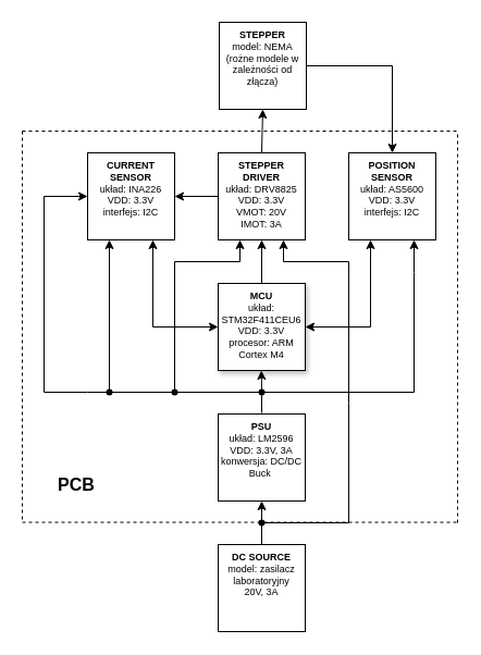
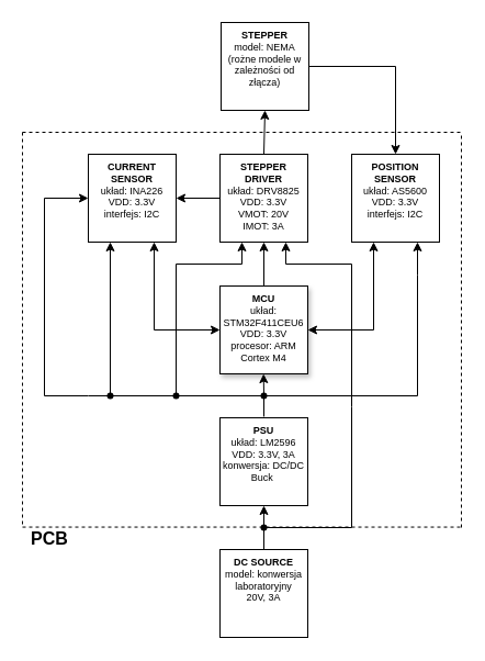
  <mxCell id="0" />
  <mxCell id="1" parent="0" />
  <mxCell id="2" value="&lt;div&gt;&lt;b&gt;MCU&lt;/b&gt;&lt;/div&gt;&lt;div&gt;układ: STM32F411CEU6&lt;/div&gt;&lt;div&gt;VDD: 3.3V&lt;/div&gt;&lt;div&gt;procesor: ARM Cortex M4&lt;/div&gt;" style="rounded=0;whiteSpace=wrap;html=1;glass=0;shadow=1;fontSize=9;align=center;verticalAlign=top;" vertex="1" parent="1"><mxGeometry x="200" y="260" width="80" height="80" as="geometry" /></mxCell>
  <mxCell id="3" value="&lt;div&gt;&lt;b&gt;STEPPER DRIVER&lt;/b&gt;&lt;/div&gt;&lt;div&gt;układ: DRV8825&lt;/div&gt;&lt;div&gt;VDD: 3.3V&lt;/div&gt;&lt;div&gt;VMOT: 20V&lt;/div&gt;&lt;div&gt;IMOT: 3A&lt;/div&gt;" style="rounded=0;whiteSpace=wrap;html=1;fontSize=9;align=center;verticalAlign=top;" vertex="1" parent="1"><mxGeometry x="200" y="140" width="80" height="80" as="geometry" /></mxCell>
  <mxCell id="4" value="&lt;div&gt;&lt;b&gt;POSITION SENSOR&lt;/b&gt;&lt;/div&gt;&lt;div&gt;układ: AS5600&lt;/div&gt;&lt;div&gt;VDD: 3.3V&lt;/div&gt;&lt;div&gt;interfejs: I2C&lt;/div&gt;" style="rounded=0;whiteSpace=wrap;html=1;fontSize=9;align=center;verticalAlign=top;" vertex="1" parent="1"><mxGeometry x="320" y="140" width="80" height="80" as="geometry" /></mxCell>
  <mxCell id="5" value="&lt;div&gt;&lt;b&gt;PSU&lt;/b&gt;&lt;/div&gt;&lt;div&gt;układ: LM2596&lt;/div&gt;&lt;div&gt;VDD: 3.3V, 3A&lt;/div&gt;&lt;div&gt;konwersja: DC/DC Buck&amp;nbsp;&lt;/div&gt;&lt;div&gt;&lt;br&gt;&lt;/div&gt;" style="rounded=0;whiteSpace=wrap;html=1;fontSize=9;align=center;verticalAlign=top;" vertex="1" parent="1"><mxGeometry x="200" y="380" width="80" height="80" as="geometry" /></mxCell>
  <mxCell id="6" value="" style="endArrow=none;html=1;rounded=0;exitX=0.5;exitY=0;exitDx=0;exitDy=0;fontSize=9;align=center;verticalAlign=top;" edge="1" parent="1" source="5"><mxGeometry width="50" height="50" relative="1" as="geometry"><mxPoint x="310" y="340" as="sourcePoint" /><mxPoint x="240" y="380" as="targetPoint" /></mxGeometry></mxCell>
  <mxCell id="7" value="" style="endArrow=none;html=1;rounded=0;fontSize=9;align=center;verticalAlign=top;" edge="1" parent="1"><mxGeometry width="50" height="50" relative="1" as="geometry"><mxPoint x="240" y="360" as="sourcePoint" /><mxPoint x="380" y="360" as="targetPoint" /></mxGeometry></mxCell>
  <mxCell id="8" value="" style="endArrow=none;html=1;rounded=0;fontSize=9;align=center;verticalAlign=top;" edge="1" parent="1" source="33"><mxGeometry width="50" height="50" relative="1" as="geometry"><mxPoint x="240" y="380" as="sourcePoint" /><mxPoint x="80" y="360" as="targetPoint" /></mxGeometry></mxCell>
  <mxCell id="9" value="" style="endArrow=classic;html=1;rounded=0;entryX=0.5;entryY=1;entryDx=0;entryDy=0;fontSize=9;align=center;verticalAlign=top;" edge="1" parent="1" source="39"><mxGeometry width="50" height="50" relative="1" as="geometry"><mxPoint x="239.71" y="380" as="sourcePoint" /><mxPoint x="239.71" y="340" as="targetPoint" /></mxGeometry></mxCell>
  <mxCell id="10" value="&lt;div&gt;&lt;b&gt;CURRENT SENSOR&lt;/b&gt;&lt;/div&gt;&lt;div&gt;układ: INA226&lt;/div&gt;&lt;div&gt;VDD: 3.3V&lt;/div&gt;&lt;div&gt;interfejs: I2C&lt;/div&gt;" style="whiteSpace=wrap;html=1;aspect=fixed;fontSize=9;align=center;verticalAlign=top;" vertex="1" parent="1"><mxGeometry x="80" y="140" width="80" height="80" as="geometry" /></mxCell>
  <mxCell id="11" value="" style="endArrow=none;html=1;rounded=0;fontSize=9;align=center;verticalAlign=top;" edge="1" parent="1"><mxGeometry width="50" height="50" relative="1" as="geometry"><mxPoint x="40" y="360" as="sourcePoint" /><mxPoint x="80" y="360" as="targetPoint" /></mxGeometry></mxCell>
  <mxCell id="12" value="" style="endArrow=none;html=1;rounded=0;fontSize=9;align=center;verticalAlign=top;" edge="1" parent="1"><mxGeometry width="50" height="50" relative="1" as="geometry"><mxPoint x="40" y="360" as="sourcePoint" /><mxPoint x="40" y="180" as="targetPoint" /></mxGeometry></mxCell>
  <mxCell id="13" value="" style="endArrow=classic;html=1;rounded=0;entryX=0;entryY=0.5;entryDx=0;entryDy=0;fontSize=9;align=center;verticalAlign=top;" edge="1" parent="1" target="10"><mxGeometry width="50" height="50" relative="1" as="geometry"><mxPoint x="40" y="180" as="sourcePoint" /><mxPoint x="10" y="130" as="targetPoint" /></mxGeometry></mxCell>
  <mxCell id="14" value="&lt;div&gt;&lt;b&gt;STEPPER&lt;/b&gt;&lt;/div&gt;&lt;div&gt;model: NEMA (rożne modele w zależności od złącza)&lt;/div&gt;" style="rounded=0;whiteSpace=wrap;html=1;fontSize=9;align=center;verticalAlign=top;" vertex="1" parent="1"><mxGeometry x="201" y="20" width="80" height="80" as="geometry" /></mxCell>
- <mxCell id="15" value="&lt;div&gt;&lt;b&gt;DC SOURCE&lt;/b&gt;&lt;/div&gt;&lt;div&gt;model: zasilacz laboratoryjny&lt;/div&gt;&lt;div&gt;20V, 3A&lt;/div&gt;" style="rounded=0;whiteSpace=wrap;html=1;fontSize=9;align=center;verticalAlign=top;" vertex="1" parent="1"><mxGeometry x="200" y="500" width="80" height="80" as="geometry" /></mxCell>
+ <mxCell id="15" value="&lt;div&gt;&lt;b&gt;DC SOURCE&lt;/b&gt;&lt;/div&gt;&lt;div&gt;model: konwersja laboratoryjny&lt;/div&gt;&lt;div&gt;20V, 3A&lt;/div&gt;" style="rounded=0;whiteSpace=wrap;html=1;fontSize=9;align=center;verticalAlign=top;" vertex="1" parent="1"><mxGeometry x="200" y="500" width="80" height="80" as="geometry" /></mxCell>
  <mxCell id="16" value="" style="endArrow=classic;html=1;rounded=0;entryX=0.5;entryY=1;entryDx=0;entryDy=0;fontSize=9;align=center;verticalAlign=top;" edge="1" parent="1" target="5"><mxGeometry width="50" height="50" relative="1" as="geometry"><mxPoint x="240" y="480" as="sourcePoint" /><mxPoint x="270" y="480" as="targetPoint" /></mxGeometry></mxCell>
  <mxCell id="17" value="" style="endArrow=none;html=1;rounded=0;fontSize=9;align=center;verticalAlign=top;" edge="1" parent="1"><mxGeometry width="50" height="50" relative="1" as="geometry"><mxPoint x="240" y="480" as="sourcePoint" /><mxPoint x="320" y="480" as="targetPoint" /></mxGeometry></mxCell>
  <mxCell id="18" value="" style="endArrow=classic;html=1;rounded=0;entryX=0.75;entryY=1;entryDx=0;entryDy=0;fontSize=9;align=center;verticalAlign=top;" edge="1" parent="1" target="4"><mxGeometry width="50" height="50" relative="1" as="geometry"><mxPoint x="380" y="360" as="sourcePoint" /><mxPoint x="370" y="220" as="targetPoint" /><Array as="points"><mxPoint x="380" y="250" /></Array></mxGeometry></mxCell>
  <mxCell id="19" value="" style="endArrow=none;html=1;rounded=0;fontSize=9;align=center;verticalAlign=top;" edge="1" parent="1"><mxGeometry width="50" height="50" relative="1" as="geometry"><mxPoint x="320" y="370" as="sourcePoint" /><mxPoint x="320" y="240" as="targetPoint" /></mxGeometry></mxCell>
  <mxCell id="20" value="" style="endArrow=none;html=1;rounded=0;fontSize=9;align=center;verticalAlign=top;" edge="1" parent="1"><mxGeometry width="50" height="50" relative="1" as="geometry"><mxPoint x="260" y="240" as="sourcePoint" /><mxPoint x="320" y="240" as="targetPoint" /></mxGeometry></mxCell>
  <mxCell id="21" value="" style="endArrow=classic;html=1;rounded=0;entryX=0.5;entryY=1;entryDx=0;entryDy=0;exitX=0.25;exitY=0;exitDx=0;exitDy=0;fontSize=9;align=center;verticalAlign=top;" edge="1" parent="1" source="2" target="3"><mxGeometry width="50" height="50" relative="1" as="geometry"><mxPoint x="260" y="320" as="sourcePoint" /><mxPoint x="310" y="270" as="targetPoint" /><Array as="points"><mxPoint x="240" y="260" /></Array></mxGeometry></mxCell>
  <mxCell id="22" value="" style="endArrow=classic;html=1;rounded=0;entryX=1;entryY=0.5;entryDx=0;entryDy=0;exitX=0;exitY=0.5;exitDx=0;exitDy=0;fontSize=9;align=center;verticalAlign=top;" edge="1" parent="1" source="3" target="10"><mxGeometry width="50" height="50" relative="1" as="geometry"><mxPoint x="260" y="310" as="sourcePoint" /><mxPoint x="310" y="260" as="targetPoint" /></mxGeometry></mxCell>
  <mxCell id="23" value="" style="endArrow=classic;html=1;rounded=0;entryX=0.75;entryY=1;entryDx=0;entryDy=0;fontSize=9;align=center;verticalAlign=top;" edge="1" parent="1" target="3"><mxGeometry width="50" height="50" relative="1" as="geometry"><mxPoint x="260" y="240" as="sourcePoint" /><mxPoint x="310" y="220" as="targetPoint" /></mxGeometry></mxCell>
  <mxCell id="24" value="" style="endArrow=none;html=1;rounded=0;exitX=1;exitY=0.5;exitDx=0;exitDy=0;fontSize=9;align=center;verticalAlign=top;" edge="1" parent="1" source="14"><mxGeometry width="50" height="50" relative="1" as="geometry"><mxPoint x="260" y="200" as="sourcePoint" /><mxPoint x="360" y="60" as="targetPoint" /></mxGeometry></mxCell>
  <mxCell id="25" value="" style="endArrow=classic;html=1;rounded=0;entryX=0.5;entryY=0;entryDx=0;entryDy=0;fontSize=9;align=center;verticalAlign=top;" edge="1" parent="1" target="4"><mxGeometry width="50" height="50" relative="1" as="geometry"><mxPoint x="360" y="60" as="sourcePoint" /><mxPoint x="310" y="150" as="targetPoint" /></mxGeometry></mxCell>
  <mxCell id="26" value="" style="endArrow=classic;html=1;rounded=0;entryX=0.25;entryY=1;entryDx=0;entryDy=0;fontSize=9;align=center;verticalAlign=top;" edge="1" parent="1" target="3"><mxGeometry width="50" height="50" relative="1" as="geometry"><mxPoint x="220" y="240" as="sourcePoint" /><mxPoint x="310" y="270" as="targetPoint" /></mxGeometry></mxCell>
  <mxCell id="27" value="" style="endArrow=none;html=1;rounded=0;fontSize=9;align=center;verticalAlign=top;" edge="1" parent="1"><mxGeometry width="50" height="50" relative="1" as="geometry"><mxPoint x="320" y="480" as="sourcePoint" /><mxPoint x="320" y="370" as="targetPoint" /></mxGeometry></mxCell>
  <mxCell id="28" value="" style="endArrow=none;html=1;rounded=0;fontSize=9;align=center;verticalAlign=top;" edge="1" parent="1"><mxGeometry width="50" height="50" relative="1" as="geometry"><mxPoint x="160" y="240" as="sourcePoint" /><mxPoint x="220" y="240" as="targetPoint" /></mxGeometry></mxCell>
  <mxCell id="29" value="" style="endArrow=none;html=1;rounded=0;fontSize=9;align=center;verticalAlign=top;" edge="1" parent="1" source="41"><mxGeometry width="50" height="50" relative="1" as="geometry"><mxPoint x="160" y="380" as="sourcePoint" /><mxPoint x="160" y="240" as="targetPoint" /></mxGeometry></mxCell>
  <mxCell id="30" value="" style="endArrow=none;html=1;rounded=0;fontSize=9;align=center;verticalAlign=top;" edge="1" parent="1" source="39" target="41"><mxGeometry width="50" height="50" relative="1" as="geometry"><mxPoint x="240" y="380" as="sourcePoint" /><mxPoint x="80" y="380" as="targetPoint" /></mxGeometry></mxCell>
  <mxCell id="31" value="" style="endArrow=classic;html=1;rounded=0;entryX=0.25;entryY=1;entryDx=0;entryDy=0;exitX=0.502;exitY=0.362;exitDx=0;exitDy=0;exitPerimeter=0;fontSize=9;align=center;verticalAlign=top;" edge="1" parent="1" source="33" target="10"><mxGeometry width="50" height="50" relative="1" as="geometry"><mxPoint x="100" y="380" as="sourcePoint" /><mxPoint x="260" y="280" as="targetPoint" /></mxGeometry></mxCell>
  <mxCell id="32" value="" style="endArrow=none;html=1;rounded=0;fontSize=9;align=center;verticalAlign=top;" edge="1" parent="1" source="41" target="33"><mxGeometry width="50" height="50" relative="1" as="geometry"><mxPoint x="160" y="380" as="sourcePoint" /><mxPoint x="80" y="380" as="targetPoint" /></mxGeometry></mxCell>
  <mxCell id="33" value="" style="shape=waypoint;sketch=0;size=6;pointerEvents=1;points=[];fillColor=none;resizable=0;rotatable=0;perimeter=centerPerimeter;snapToPoint=1;fontSize=9;align=center;verticalAlign=top;" vertex="1" parent="1"><mxGeometry x="90" y="350" width="20" height="20" as="geometry" /></mxCell>
  <mxCell id="34" value="" style="endArrow=classic;html=1;rounded=0;entryX=0.75;entryY=1;entryDx=0;entryDy=0;fontSize=9;align=center;verticalAlign=top;" edge="1" parent="1" target="10"><mxGeometry width="50" height="50" relative="1" as="geometry"><mxPoint x="140" y="300" as="sourcePoint" /><mxPoint x="260" y="280" as="targetPoint" /></mxGeometry></mxCell>
  <mxCell id="35" value="" style="endArrow=classic;html=1;rounded=0;entryX=0.75;entryY=1;entryDx=0;entryDy=0;fontSize=9;align=center;verticalAlign=top;" edge="1" parent="1"><mxGeometry width="50" height="50" relative="1" as="geometry"><mxPoint x="340" y="300" as="sourcePoint" /><mxPoint x="340" y="220" as="targetPoint" /></mxGeometry></mxCell>
  <mxCell id="36" value="" style="endArrow=classic;html=1;rounded=0;entryX=0;entryY=0.5;entryDx=0;entryDy=0;fontSize=9;align=center;verticalAlign=top;" edge="1" parent="1" target="2"><mxGeometry width="50" height="50" relative="1" as="geometry"><mxPoint x="140" y="300" as="sourcePoint" /><mxPoint x="260" y="280" as="targetPoint" /></mxGeometry></mxCell>
  <mxCell id="37" value="" style="endArrow=classic;html=1;rounded=0;entryX=1;entryY=0.5;entryDx=0;entryDy=0;fontSize=9;align=center;verticalAlign=top;" edge="1" parent="1" target="2"><mxGeometry width="50" height="50" relative="1" as="geometry"><mxPoint x="340" y="300" as="sourcePoint" /><mxPoint x="260" y="280" as="targetPoint" /><Array as="points"><mxPoint x="280" y="300" /></Array></mxGeometry></mxCell>
  <mxCell id="38" value="" style="endArrow=classic;html=1;rounded=0;entryX=0.5;entryY=1;entryDx=0;entryDy=0;exitX=0.5;exitY=0;exitDx=0;exitDy=0;fontSize=9;align=center;verticalAlign=top;" edge="1" parent="1" source="3" target="14"><mxGeometry width="50" height="50" relative="1" as="geometry"><mxPoint x="180" y="180" as="sourcePoint" /><mxPoint x="230" y="130" as="targetPoint" /></mxGeometry></mxCell>
  <mxCell id="39" value="" style="shape=waypoint;sketch=0;size=6;pointerEvents=1;points=[];fillColor=none;resizable=0;rotatable=0;perimeter=centerPerimeter;snapToPoint=1;fontSize=9;align=center;verticalAlign=top;" vertex="1" parent="1"><mxGeometry x="230" y="350" width="20" height="20" as="geometry" /></mxCell>
  <mxCell id="40" value="" style="endArrow=none;html=1;rounded=0;fontSize=9;align=center;verticalAlign=top;" edge="1" parent="1" target="41"><mxGeometry width="50" height="50" relative="1" as="geometry"><mxPoint x="160" y="360" as="sourcePoint" /><mxPoint x="160" y="240" as="targetPoint" /></mxGeometry></mxCell>
  <mxCell id="41" value="" style="shape=waypoint;sketch=0;size=6;pointerEvents=1;points=[];fillColor=none;resizable=0;rotatable=0;perimeter=centerPerimeter;snapToPoint=1;fontSize=9;align=center;verticalAlign=top;" vertex="1" parent="1"><mxGeometry x="150" y="350" width="20" height="20" as="geometry" /></mxCell>
  <mxCell id="42" value="" style="endArrow=none;html=1;rounded=0;exitX=0.5;exitY=-0.013;exitDx=0;exitDy=0;exitPerimeter=0;fontSize=9;align=center;verticalAlign=top;" edge="1" parent="1" source="5" target="39"><mxGeometry width="50" height="50" relative="1" as="geometry"><mxPoint x="220" y="390" as="sourcePoint" /><mxPoint x="270" y="340" as="targetPoint" /></mxGeometry></mxCell>
  <mxCell id="43" value="" style="endArrow=none;html=1;rounded=0;exitDx=0;exitDy=0;fontSize=9;align=center;verticalAlign=top;" edge="1" parent="1" source="45"><mxGeometry width="50" height="50" relative="1" as="geometry"><mxPoint x="260" y="490" as="sourcePoint" /><mxPoint x="240" y="480" as="targetPoint" /></mxGeometry></mxCell>
  <mxCell id="44" value="" style="endArrow=none;html=1;rounded=0;exitX=0.5;exitY=0;exitDx=0;exitDy=0;fontSize=9;align=center;verticalAlign=top;" edge="1" parent="1" source="15" target="45"><mxGeometry width="50" height="50" relative="1" as="geometry"><mxPoint x="240" y="500" as="sourcePoint" /><mxPoint x="240" y="480" as="targetPoint" /></mxGeometry></mxCell>
  <mxCell id="45" value="" style="shape=waypoint;sketch=0;size=6;pointerEvents=1;points=[];fillColor=none;resizable=0;rotatable=0;perimeter=centerPerimeter;snapToPoint=1;fontSize=9;align=center;verticalAlign=top;" vertex="1" parent="1"><mxGeometry x="230" y="470" width="20" height="20" as="geometry" /></mxCell>
  <mxCell id="46" value="" style="endArrow=none;dashed=1;html=1;rounded=0;" edge="1" parent="1"><mxGeometry width="50" height="50" relative="1" as="geometry"><mxPoint x="20" y="120" as="sourcePoint" /><mxPoint x="20" y="480" as="targetPoint" /></mxGeometry></mxCell>
  <mxCell id="47" value="" style="endArrow=none;dashed=1;html=1;rounded=0;" edge="1" parent="1"><mxGeometry width="50" height="50" relative="1" as="geometry"><mxPoint x="20" y="479.55" as="sourcePoint" /><mxPoint x="420" y="479.55" as="targetPoint" /></mxGeometry></mxCell>
  <mxCell id="48" value="" style="endArrow=none;dashed=1;html=1;rounded=0;" edge="1" parent="1"><mxGeometry width="50" height="50" relative="1" as="geometry"><mxPoint x="420" y="480" as="sourcePoint" /><mxPoint x="420" y="120" as="targetPoint" /></mxGeometry></mxCell>
  <mxCell id="49" value="" style="endArrow=none;dashed=1;html=1;rounded=0;" edge="1" parent="1"><mxGeometry width="50" height="50" relative="1" as="geometry"><mxPoint x="20" y="120" as="sourcePoint" /><mxPoint x="420" y="120" as="targetPoint" /></mxGeometry></mxCell>
- <mxCell id="50" value="&lt;font style=&quot;font-size: 16px;&quot;&gt;&lt;b&gt;PCB&lt;/b&gt;&lt;/font&gt;" style="text;html=1;whiteSpace=wrap;strokeColor=none;fillColor=none;align=center;verticalAlign=middle;rounded=0;" vertex="1" parent="1"><mxGeometry x="40" y="430" width="60" height="30" as="geometry" /></mxCell>
+ <mxCell id="50" value="&lt;font style=&quot;font-size: 16px;&quot;&gt;&lt;b&gt;PCB&lt;/b&gt;&lt;/font&gt;" style="text;html=1;whiteSpace=wrap;strokeColor=none;fillColor=none;align=center;verticalAlign=middle;rounded=0;" vertex="1" parent="1"><mxGeometry x="15" y="475" width="60" height="30" as="geometry" /></mxCell>
